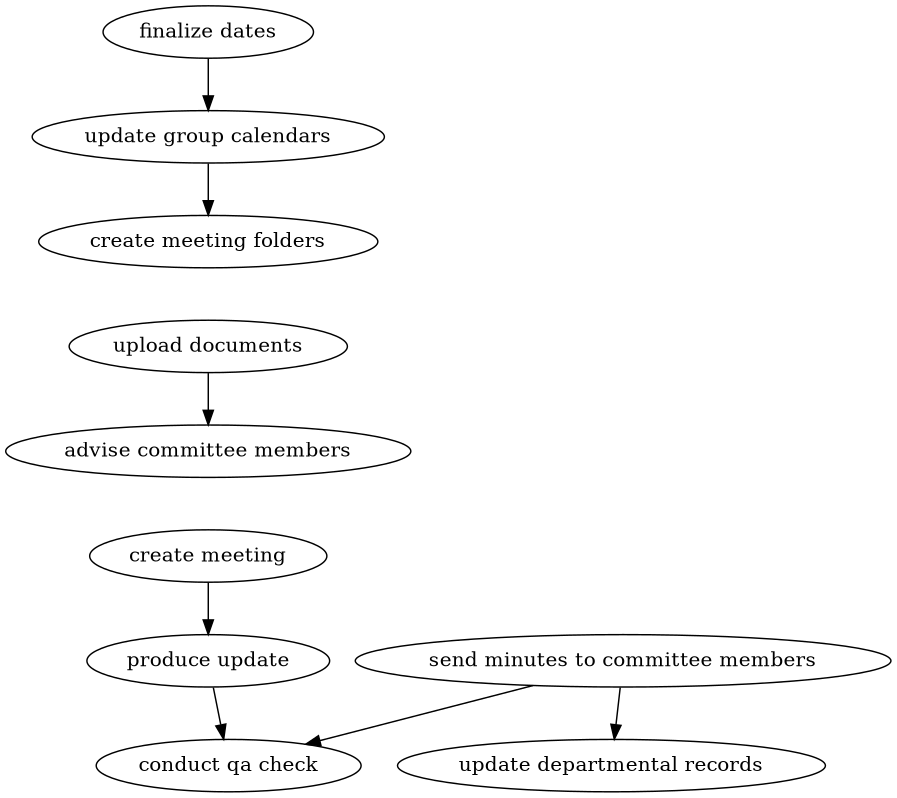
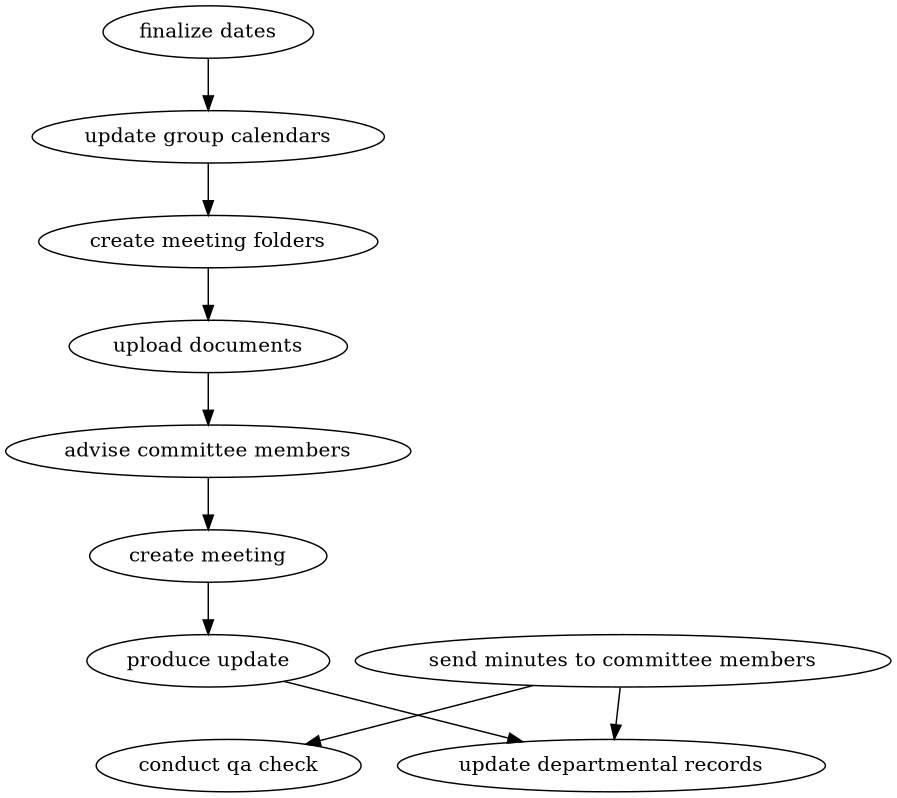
  strict digraph {
    edge [attrs="{'type': 'flow', 'label': 'flow'}"]
    "finalize dates" [attrs="{'type': 'Activity', 'label': 'finalize dates'}"]
    "update group calendars" [attrs="{'type': 'Activity', 'label': 'update group calendars'}"]
    "create meeting folders" [attrs="{'type': 'Activity', 'label': 'create meeting folders'}"]
    "upload documents" [attrs="{'type': 'Activity', 'label': 'upload documents'}"]
    "advise committee members" [attrs="{'type': 'Activity', 'label': 'advise committee members'}"]
    n6 [attrs="{'type': 'Activity', 'label': 'hold meeting'}" label="create meeting"]
    n7 [attrs="{'type': 'Activity', 'label': 'produce minutes'}" label="produce update"]
    "conduct qa check" [attrs="{'type': 'Activity', 'label': 'conduct qa check'}"]
    "send minutes to committee members" [attrs="{'type': 'Activity', 'label': 'send minutes to committee members'}"]
    "update departmental records" [attrs="{'type': 'Activity', 'label': 'update departmental records'}"]
    "finalize dates" -> "update group calendars"
    "update group calendars" -> "create meeting folders"
+   "create meeting folders" -> "upload documents"
    "upload documents" -> "advise committee members"
+   "advise committee members" -> n6
    n6 -> n7
-   n7 -> "conduct qa check"
+   n7 -> "update departmental records"
    "send minutes to committee members" -> "conduct qa check"
    "send minutes to committee members" -> "update departmental records"
  }
